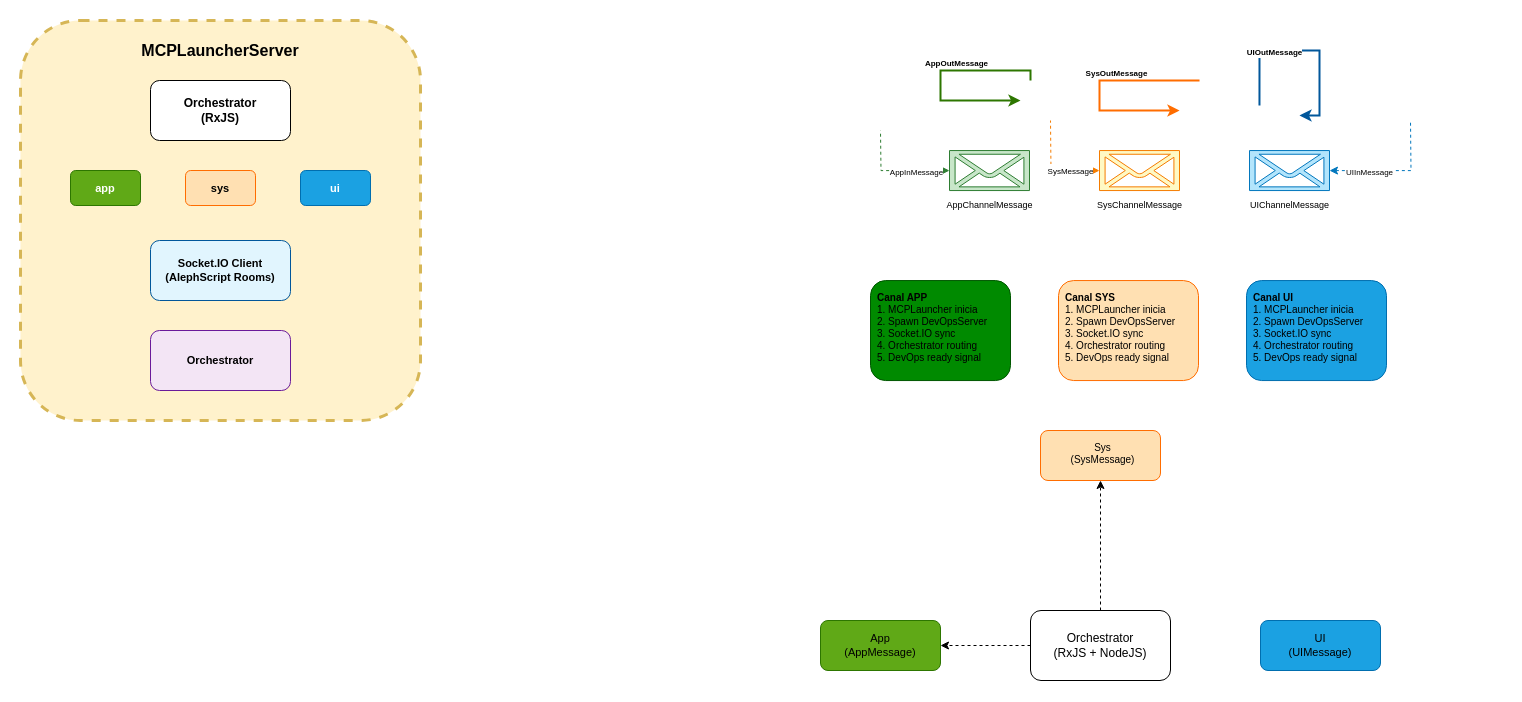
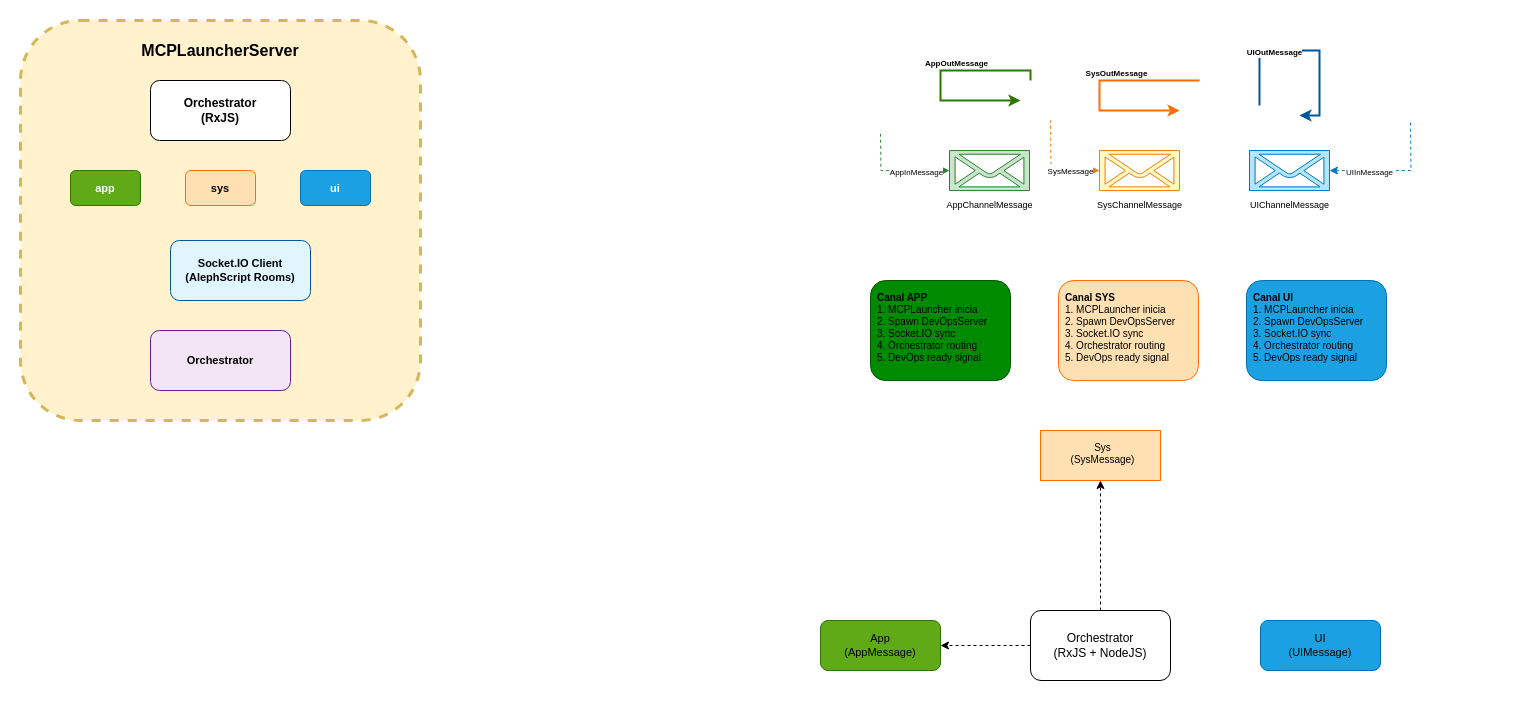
  <mxCell id="0" />
  <mxCell id="1" parent="0" />
  <mxCell id="2" value="" style="group" vertex="1" connectable="0" parent="1"><mxGeometry x="670" y="430" width="830" height="250" as="geometry" /></mxCell>
  <mxCell id="3" value="Orchestrator&lt;br&gt;(RxJS + NodeJS)" style="rounded=1;whiteSpace=wrap;html=1;fontSize=12;fontColor=#000000;strokeColor=#000000;fillColor=#FFFFFF;" vertex="1" parent="2"><mxGeometry x="360" y="180" width="140" height="70" as="geometry" /></mxCell>
  <mxCell id="4" value="&lt;font style=&quot;color: light-dark(rgb(0, 0, 0), rgb(255, 244, 243));&quot;&gt;App&lt;br&gt;(AppMessage)&lt;/font&gt;" style="rounded=1;whiteSpace=wrap;html=1;fontSize=11;strokeColor=#2D7600;fillColor=#60a917;fontColor=#ffffff;" vertex="1" parent="2"><mxGeometry x="150" y="190" width="120" height="50" as="geometry" /></mxCell>
- <mxCell id="5" value="Sys&lt;br&gt;(SysMessage)" style="rounded=1;whiteSpace=wrap;html=1;fontSize=10;fontColor=default;strokeColor=#FF6D00;fillColor=#FFE0B2;align=center;verticalAlign=top;spacingLeft=5;spacingTop=5;fontFamily=Helvetica;gradientColor=none;" vertex="1" parent="2"><mxGeometry x="370" width="120" height="50" as="geometry" /></mxCell>
+ <mxCell id="5" value="Sys&lt;br&gt;(SysMessage)" style="whiteSpace=wrap;html=1;fontSize=10;fontColor=default;strokeColor=#FF6D00;fillColor=#FFE0B2;align=center;verticalAlign=top;spacingLeft=5;spacingTop=5;fontFamily=Helvetica;gradientColor=none;rounded=0;" vertex="1" parent="2"><mxGeometry x="370" width="120" height="50" as="geometry" /></mxCell>
  <mxCell id="6" value="&lt;font style=&quot;color: light-dark(rgb(0, 0, 0), rgb(255, 250, 248));&quot;&gt;UI&lt;br&gt;(UIMessage)&lt;/font&gt;" style="rounded=1;whiteSpace=wrap;html=1;fontSize=11;fontColor=#ffffff;strokeColor=#006EAF;fillColor=#1ba1e2;" vertex="1" parent="2"><mxGeometry x="590" y="190" width="120" height="50" as="geometry" /></mxCell>
  <mxCell id="7" style="edgeStyle=orthogonalEdgeStyle;elbow=horizontal;strokeColor=#000000;dashed=1;" edge="1" parent="2" source="3" target="4"><mxGeometry relative="1" as="geometry" /></mxCell>
  <mxCell id="8" style="edgeStyle=orthogonalEdgeStyle;elbow=horizontal;strokeColor=#000000;dashed=1;" edge="1" parent="2" source="3" target="5"><mxGeometry relative="1" as="geometry" /></mxCell>
  <mxCell id="9" value="" style="group" vertex="1" connectable="0" parent="1"><mxGeometry x="870" y="50" width="516" height="340.06" as="geometry" /></mxCell>
  <mxCell id="10" style="edgeStyle=orthogonalEdgeStyle;rounded=0;orthogonalLoop=1;jettySize=auto;html=1;strokeColor=#FF6D00;strokeWidth=2;endArrow=classic;endFill=1;" edge="1" parent="9"><mxGeometry relative="1" as="geometry"><Array as="points"><mxPoint x="309.03" y="30.06" /><mxPoint x="229.03" y="30.06" /><mxPoint x="229.03" y="60.06" /></Array><mxPoint x="329.03" y="30.06" as="sourcePoint" /><mxPoint x="309.03" y="60.06" as="targetPoint" /></mxGeometry></mxCell>
  <mxCell id="11" value="&lt;font style=&quot;font-size: 8px;&quot;&gt;SysOutMessage&lt;/font&gt;" style="edgeLabel;html=1;align=center;verticalAlign=middle;resizable=0;points=[];fontSize=11;fontStyle=1;labelBackgroundColor=#FFFFFF;" vertex="1" connectable="0" parent="10"><mxGeometry x="-0.2" y="1" relative="1" as="geometry"><mxPoint y="-10" as="offset" /></mxGeometry></mxCell>
  <mxCell id="12" style="edgeStyle=orthogonalEdgeStyle;rounded=0;orthogonalLoop=1;jettySize=auto;html=1;strokeColor=#01579B;strokeWidth=2;startArrow=none;startFill=0;endArrow=classic;endFill=1;" edge="1" parent="9"><mxGeometry relative="1" as="geometry"><Array as="points"><mxPoint x="388.97" /><mxPoint x="448.97" /><mxPoint x="448.97" y="65" /></Array><mxPoint x="388.97" y="55" as="sourcePoint" /><mxPoint x="428.97" y="65" as="targetPoint" /></mxGeometry></mxCell>
  <mxCell id="13" value="&lt;font style=&quot;font-size: 8px;&quot;&gt;UIOutMessage&lt;/font&gt;" style="edgeLabel;html=1;align=center;verticalAlign=middle;resizable=0;points=[];fontSize=10;fontStyle=1;labelBackgroundColor=#FFFFFF;" vertex="1" connectable="0" parent="12"><mxGeometry relative="1" as="geometry"><mxPoint x="-30" as="offset" /></mxGeometry></mxCell>
  <mxCell id="14" value="" style="group" vertex="1" connectable="0" parent="9"><mxGeometry y="70.06" width="516" height="270" as="geometry" /></mxCell>
  <mxCell id="15" value="&lt;font style=&quot;font-size: 9px;&quot;&gt;SysChannelMessage&lt;/font&gt;" style="shape=mxgraph.signs.tech.mail;html=1;pointerEvents=1;fillColor=#FFF9C4;strokeColor=#F57C00;verticalLabelPosition=bottom;verticalAlign=top;align=center;sketch=0;" vertex="1" parent="14"><mxGeometry x="229" y="30" width="80" height="40" as="geometry" /></mxCell>
  <mxCell id="16" style="edgeStyle=orthogonalEdgeStyle;rounded=0;orthogonalLoop=1;jettySize=auto;html=1;strokeColor=#F57C00;strokeWidth=1;dashed=1;endArrow=none;endFill=0;startArrow=classic;startFill=1;" edge="1" parent="14" source="15"><mxGeometry relative="1" as="geometry"><mxPoint x="180" y="-0.06" as="targetPoint" /></mxGeometry></mxCell>
  <mxCell id="17" value="&lt;font style=&quot;font-size: 8px;&quot;&gt;SysMessage&lt;/font&gt;" style="edgeLabel;html=1;align=center;verticalAlign=middle;resizable=0;points=[];" vertex="1" connectable="0" parent="16"><mxGeometry x="-0.388" y="-1" relative="1" as="geometry"><mxPoint as="offset" /></mxGeometry></mxCell>
  <mxCell id="18" value="&lt;font style=&quot;font-size: 9px;&quot;&gt;AppChannelMessage&lt;/font&gt;" style="shape=mxgraph.signs.tech.mail;html=1;pointerEvents=1;fillColor=#C8E6C9;strokeColor=#2E7D32;verticalLabelPosition=bottom;verticalAlign=top;align=center;sketch=0;" vertex="1" parent="14"><mxGeometry x="79" y="30" width="80" height="40" as="geometry" /></mxCell>
  <mxCell id="19" style="edgeStyle=orthogonalEdgeStyle;rounded=0;orthogonalLoop=1;jettySize=auto;html=1;strokeColor=#2E7D32;strokeWidth=1;dashed=1;endArrow=none;endFill=0;startArrow=classic;startFill=1;" edge="1" parent="14" source="18"><mxGeometry relative="1" as="geometry"><mxPoint x="10" y="9.94" as="targetPoint" /></mxGeometry></mxCell>
  <mxCell id="20" value="&lt;font style=&quot;font-size: 8px;&quot;&gt;AppInMessage&lt;/font&gt;" style="edgeLabel;html=1;align=center;verticalAlign=middle;resizable=0;points=[];" vertex="1" connectable="0" parent="19"><mxGeometry x="-0.366" relative="1" as="geometry"><mxPoint as="offset" /></mxGeometry></mxCell>
  <mxCell id="21" value="&lt;font style=&quot;font-size: 9px;&quot;&gt;UIChannelMessage&lt;/font&gt;" style="shape=mxgraph.signs.tech.mail;html=1;pointerEvents=1;fillColor=#B3E5FC;strokeColor=#0277BD;verticalLabelPosition=bottom;verticalAlign=top;align=center;sketch=0;" vertex="1" parent="14"><mxGeometry x="379" y="30" width="80" height="40" as="geometry" /></mxCell>
  <mxCell id="22" style="edgeStyle=orthogonalEdgeStyle;rounded=0;orthogonalLoop=1;jettySize=auto;html=1;strokeColor=#0277BD;strokeWidth=1;dashed=1;startArrow=classic;startFill=1;endArrow=none;endFill=0;" edge="1" parent="14" source="21"><mxGeometry relative="1" as="geometry"><mxPoint x="540" y="-0.06" as="targetPoint" /></mxGeometry></mxCell>
  <mxCell id="23" value="&lt;font style=&quot;font-size: 8px;&quot;&gt;UIInMessage&lt;/font&gt;" style="edgeLabel;html=1;align=center;verticalAlign=middle;resizable=0;points=[];" vertex="1" connectable="0" parent="22"><mxGeometry x="-0.413" relative="1" as="geometry"><mxPoint as="offset" /></mxGeometry></mxCell>
  <mxCell id="24" value="&lt;b&gt;Canal SYS&lt;/b&gt;&lt;br&gt;1. MCPLauncher inicia&lt;br&gt;2. Spawn DevOpsServer&lt;br&gt;3. Socket.IO sync&lt;br&gt;4. Orchestrator routing&lt;br&gt;5. DevOps ready signal" style="text;html=1;strokeColor=#FF6D00;fillColor=#FFE0B2;align=left;verticalAlign=top;whiteSpace=wrap;rounded=1;fontSize=10;spacingLeft=5;spacingTop=5;" vertex="1" parent="14"><mxGeometry x="188" y="160" width="140" height="100" as="geometry" /></mxCell>
  <mxCell id="25" value="&lt;font style=&quot;color: light-dark(rgb(0, 0, 0), rgb(255, 249, 248));&quot;&gt;&lt;b&gt;Canal APP&lt;/b&gt;&lt;br&gt;1. MCPLauncher inicia&lt;br&gt;2. Spawn DevOpsServer&lt;br&gt;3. Socket.IO sync&lt;br&gt;4. Orchestrator routing&lt;br&gt;5. DevOps ready signal&lt;/font&gt;" style="text;html=1;strokeColor=#005700;fillColor=#008a00;align=left;verticalAlign=top;whiteSpace=wrap;rounded=1;fontSize=10;spacingLeft=5;spacingTop=5;fontColor=#ffffff;" vertex="1" parent="14"><mxGeometry y="160" width="140" height="100" as="geometry" /></mxCell>
  <mxCell id="26" value="&lt;font style=&quot;color: light-dark(rgb(0, 0, 0), rgb(255, 255, 255));&quot;&gt;&lt;b&gt;Canal UI&lt;/b&gt;&lt;br&gt;1. MCPLauncher inicia&lt;br&gt;2. Spawn DevOpsServer&lt;br&gt;3. Socket.IO sync&lt;br&gt;4. Orchestrator routing&lt;br&gt;5. DevOps ready signal&lt;/font&gt;" style="text;html=1;strokeColor=#006EAF;fillColor=#1ba1e2;align=left;verticalAlign=top;whiteSpace=wrap;rounded=1;fontSize=10;spacingLeft=5;spacingTop=5;fontColor=#ffffff;" vertex="1" parent="14"><mxGeometry x="376" y="160" width="140" height="100" as="geometry" /></mxCell>
  <mxCell id="27" style="edgeStyle=orthogonalEdgeStyle;rounded=0;orthogonalLoop=1;jettySize=auto;html=1;strokeColor=#2D7600;strokeWidth=2;endArrow=classic;endFill=1;fillColor=#60a917;" edge="1" parent="9"><mxGeometry relative="1" as="geometry"><Array as="points"><mxPoint x="160" y="20.06" /><mxPoint x="70" y="20.06" /><mxPoint x="70" y="50.06" /></Array><mxPoint x="160" y="30.06" as="sourcePoint" /><mxPoint x="150" y="50.06" as="targetPoint" /></mxGeometry></mxCell>
  <mxCell id="28" value="&lt;font style=&quot;font-size: 8px;&quot;&gt;AppOutMessage&lt;/font&gt;" style="edgeLabel;html=1;align=center;verticalAlign=middle;resizable=0;points=[];fontSize=11;fontStyle=1;labelBackgroundColor=#FFFFFF;" vertex="1" connectable="0" parent="27"><mxGeometry x="-0.2" y="1" relative="1" as="geometry"><mxPoint y="-10" as="offset" /></mxGeometry></mxCell>
  <mxCell id="29" value="" style="group" vertex="1" connectable="0" parent="1"><mxGeometry x="20" y="20" width="400" height="400" as="geometry" /></mxCell>
  <mxCell id="30" value="" style="rounded=1;whiteSpace=wrap;html=1;fillColor=#FFF2CC;strokeColor=#D6B656;strokeWidth=3;dashed=1;" vertex="1" parent="29"><mxGeometry width="400" height="400" as="geometry" /></mxCell>
  <mxCell id="31" value="MCPLauncherServer" style="text;html=1;strokeColor=none;fillColor=none;align=center;verticalAlign=middle;whiteSpace=wrap;rounded=0;fontSize=16;fontStyle=1;" vertex="1" parent="29"><mxGeometry x="120" y="15" width="160" height="30" as="geometry" /></mxCell>
  <mxCell id="32" value="Orchestrator&lt;br&gt;(RxJS)" style="rounded=1;whiteSpace=wrap;html=1;fontSize=12;fillColor=#FFFFFF;strokeColor=#000000;fontStyle=1;" vertex="1" parent="29"><mxGeometry x="130" y="60" width="140" height="60" as="geometry" /></mxCell>
  <mxCell id="33" value="app" style="rounded=1;whiteSpace=wrap;html=1;fontSize=11;fillColor=#60a917;strokeColor=#2D7600;fontColor=#ffffff;fontStyle=1;" vertex="1" parent="29"><mxGeometry x="50" y="150" width="70" height="35" as="geometry" /></mxCell>
  <mxCell id="34" value="sys" style="rounded=1;whiteSpace=wrap;html=1;fontSize=11;fillColor=#FFE0B2;strokeColor=#FF6D00;fontStyle=1;" vertex="1" parent="29"><mxGeometry x="165" y="150" width="70" height="35" as="geometry" /></mxCell>
  <mxCell id="35" value="ui" style="rounded=1;whiteSpace=wrap;html=1;fontSize=11;fillColor=#1ba1e2;strokeColor=#006EAF;fontColor=#ffffff;fontStyle=1;" vertex="1" parent="29"><mxGeometry x="280" y="150" width="70" height="35" as="geometry" /></mxCell>
- <mxCell id="36" value="Socket.IO Client&lt;br&gt;(AlephScript Rooms)" style="rounded=1;whiteSpace=wrap;html=1;fontSize=11;fillColor=#E1F5FE;strokeColor=#01579B;fontStyle=1;" vertex="1" parent="29"><mxGeometry x="130" y="220" width="140" height="60" as="geometry" /></mxCell>
+ <mxCell id="36" value="Socket.IO Client&lt;br&gt;(AlephScript Rooms)" style="rounded=1;whiteSpace=wrap;html=1;fontSize=11;fillColor=#E1F5FE;strokeColor=#01579B;fontStyle=1;" vertex="1" parent="29"><mxGeometry x="150" y="220" width="140" height="60" as="geometry" /></mxCell>
  <mxCell id="37" value="Orchestrator" style="rounded=1;whiteSpace=wrap;html=1;fontSize=11;fillColor=#F3E5F5;strokeColor=#6A1B9A;fontStyle=1;" vertex="1" parent="29"><mxGeometry x="130" y="310" width="140" height="60" as="geometry" /></mxCell>
